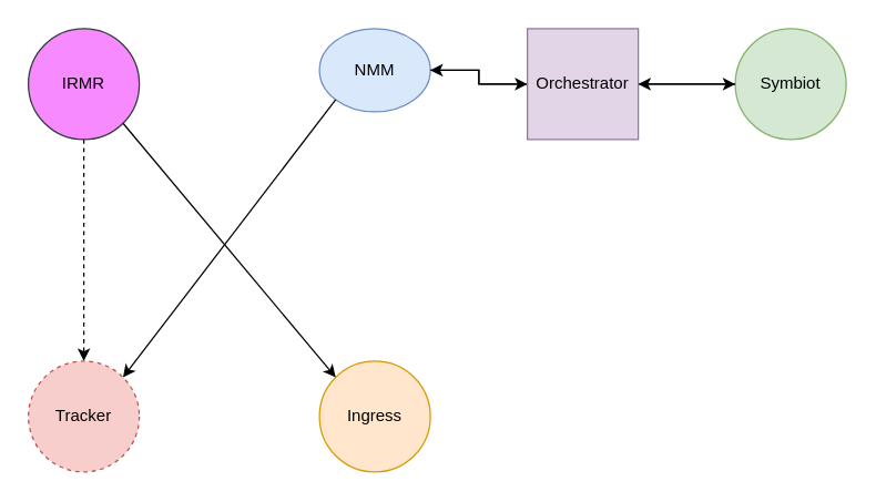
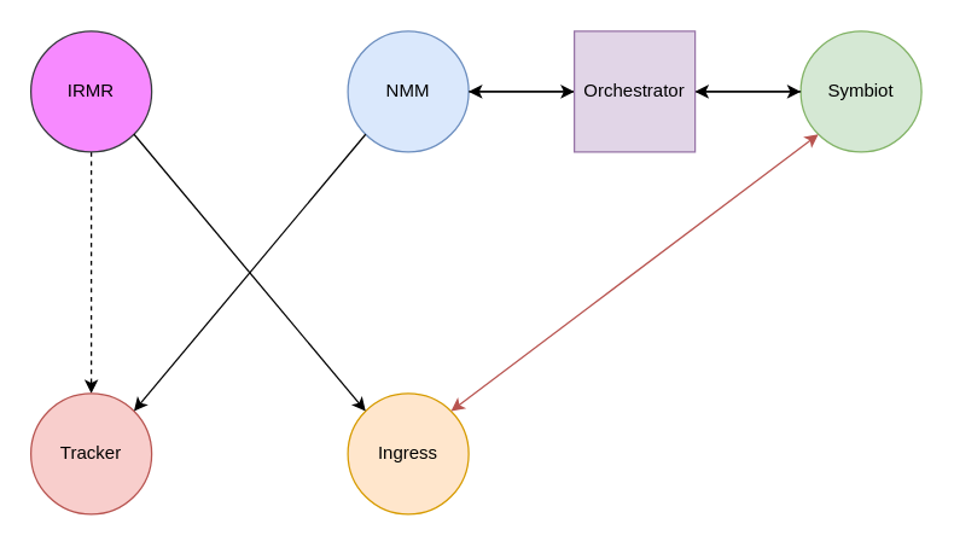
  <mxCell id="0" />
  <mxCell id="1" parent="0" />
  <mxCell id="2" style="edgeStyle=orthogonalEdgeStyle;rounded=0;orthogonalLoop=1;jettySize=auto;html=1;entryX=0.5;entryY=0;entryDx=0;entryDy=0;dashed=1;" parent="1" source="3" target="13" edge="1"><mxGeometry relative="1" as="geometry" /></mxCell>
  <mxCell id="3" value="IRMR" style="ellipse;whiteSpace=wrap;html=1;aspect=fixed;fillColor=#F78AFF;strokeColor=#36393d;" parent="1" vertex="1"><mxGeometry x="20" y="20" width="80" height="80" as="geometry" /></mxCell>
  <mxCell id="4" style="edgeStyle=orthogonalEdgeStyle;rounded=0;orthogonalLoop=1;jettySize=auto;html=1;exitX=0;exitY=0.5;exitDx=0;exitDy=0;entryX=1;entryY=0.5;entryDx=0;entryDy=0;" parent="1" source="11" target="7" edge="1"><mxGeometry relative="1" as="geometry" /></mxCell>
  <mxCell id="5" value="Symbiot" style="ellipse;whiteSpace=wrap;html=1;aspect=fixed;fillColor=#d5e8d4;strokeColor=#82b366;" parent="1" vertex="1"><mxGeometry x="530" y="20" width="80" height="80" as="geometry" /></mxCell>
  <mxCell id="6" style="edgeStyle=orthogonalEdgeStyle;rounded=0;orthogonalLoop=1;jettySize=auto;html=1;entryX=0;entryY=0.5;entryDx=0;entryDy=0;" parent="1" source="11" target="5" edge="1"><mxGeometry relative="1" as="geometry" /></mxCell>
- <mxCell id="7" value="NMM" style="ellipse;whiteSpace=wrap;html=1;aspect=fixed;fillColor=#dae8fc;strokeColor=#6c8ebf;" parent="1" vertex="1"><mxGeometry x="230" y="20" width="80" height="60" as="geometry" /></mxCell>
+ <mxCell id="7" value="NMM" style="ellipse;whiteSpace=wrap;html=1;aspect=fixed;fillColor=#dae8fc;strokeColor=#6c8ebf;" parent="1" vertex="1"><mxGeometry x="230" y="20" width="80" height="80" as="geometry" /></mxCell>
  <mxCell id="8" value="Ingress" style="ellipse;whiteSpace=wrap;html=1;aspect=fixed;fillColor=#ffe6cc;strokeColor=#d79b00;" parent="1" vertex="1"><mxGeometry x="230" y="260" width="80" height="80" as="geometry" /></mxCell>
  <mxCell id="9" value="" style="edgeStyle=orthogonalEdgeStyle;rounded=0;orthogonalLoop=1;jettySize=auto;html=1;entryX=0;entryY=0.5;entryDx=0;entryDy=0;" parent="1" source="7" target="11" edge="1"><mxGeometry relative="1" as="geometry"><mxPoint x="310" y="60" as="sourcePoint" /><mxPoint x="460" y="60" as="targetPoint" /></mxGeometry></mxCell>
  <mxCell id="10" value="" style="edgeStyle=orthogonalEdgeStyle;rounded=0;orthogonalLoop=1;jettySize=auto;html=1;exitX=0;exitY=0.5;exitDx=0;exitDy=0;entryX=1;entryY=0.5;entryDx=0;entryDy=0;" parent="1" source="5" target="11" edge="1"><mxGeometry relative="1" as="geometry"><mxPoint x="530" y="60" as="sourcePoint" /><mxPoint x="310" y="60" as="targetPoint" /></mxGeometry></mxCell>
  <mxCell id="11" value="Orchestrator" style="whiteSpace=wrap;html=1;aspect=fixed;fillColor=#e1d5e7;strokeColor=#9673a6;rounded=0;" parent="1" vertex="1"><mxGeometry x="380" y="20" width="80" height="80" as="geometry" /></mxCell>
  <mxCell id="12" value="" style="endArrow=classic;html=1;rounded=0;exitX=1;exitY=1;exitDx=0;exitDy=0;entryX=0;entryY=0;entryDx=0;entryDy=0;" parent="1" source="3" edge="1"><mxGeometry width="50" height="50" relative="1" as="geometry"><mxPoint x="340" y="260" as="sourcePoint" /><mxPoint x="241.716" y="271.716" as="targetPoint" /></mxGeometry></mxCell>
- <mxCell id="13" value="Tracker" style="ellipse;whiteSpace=wrap;html=1;aspect=fixed;fillColor=#f8cecc;strokeColor=#b85450;dashed=1;" parent="1" vertex="1"><mxGeometry x="20" y="260" width="80" height="80" as="geometry" /></mxCell>
+ <mxCell id="13" value="Tracker" style="ellipse;whiteSpace=wrap;html=1;aspect=fixed;fillColor=#f8cecc;strokeColor=#b85450;" parent="1" vertex="1"><mxGeometry x="20" y="260" width="80" height="80" as="geometry" /></mxCell>
  <mxCell id="14" value="" style="endArrow=classic;html=1;rounded=0;exitX=0;exitY=1;exitDx=0;exitDy=0;entryX=1;entryY=0;entryDx=0;entryDy=0;" parent="1" source="7" target="13" edge="1"><mxGeometry width="50" height="50" relative="1" as="geometry"><mxPoint x="340" y="260" as="sourcePoint" /><mxPoint x="390" y="210" as="targetPoint" /></mxGeometry></mxCell>
+ <mxCell id="15" value="" style="endArrow=classic;startArrow=classic;html=1;rounded=0;exitX=1;exitY=0;exitDx=0;exitDy=0;entryX=0;entryY=1;entryDx=0;entryDy=0;fillColor=#f8cecc;gradientColor=#ea6b66;strokeColor=#b85450;" parent="1" source="8" target="5" edge="1"><mxGeometry width="50" height="50" relative="1" as="geometry"><mxPoint x="340" y="260" as="sourcePoint" /><mxPoint x="390" y="210" as="targetPoint" /></mxGeometry></mxCell>
